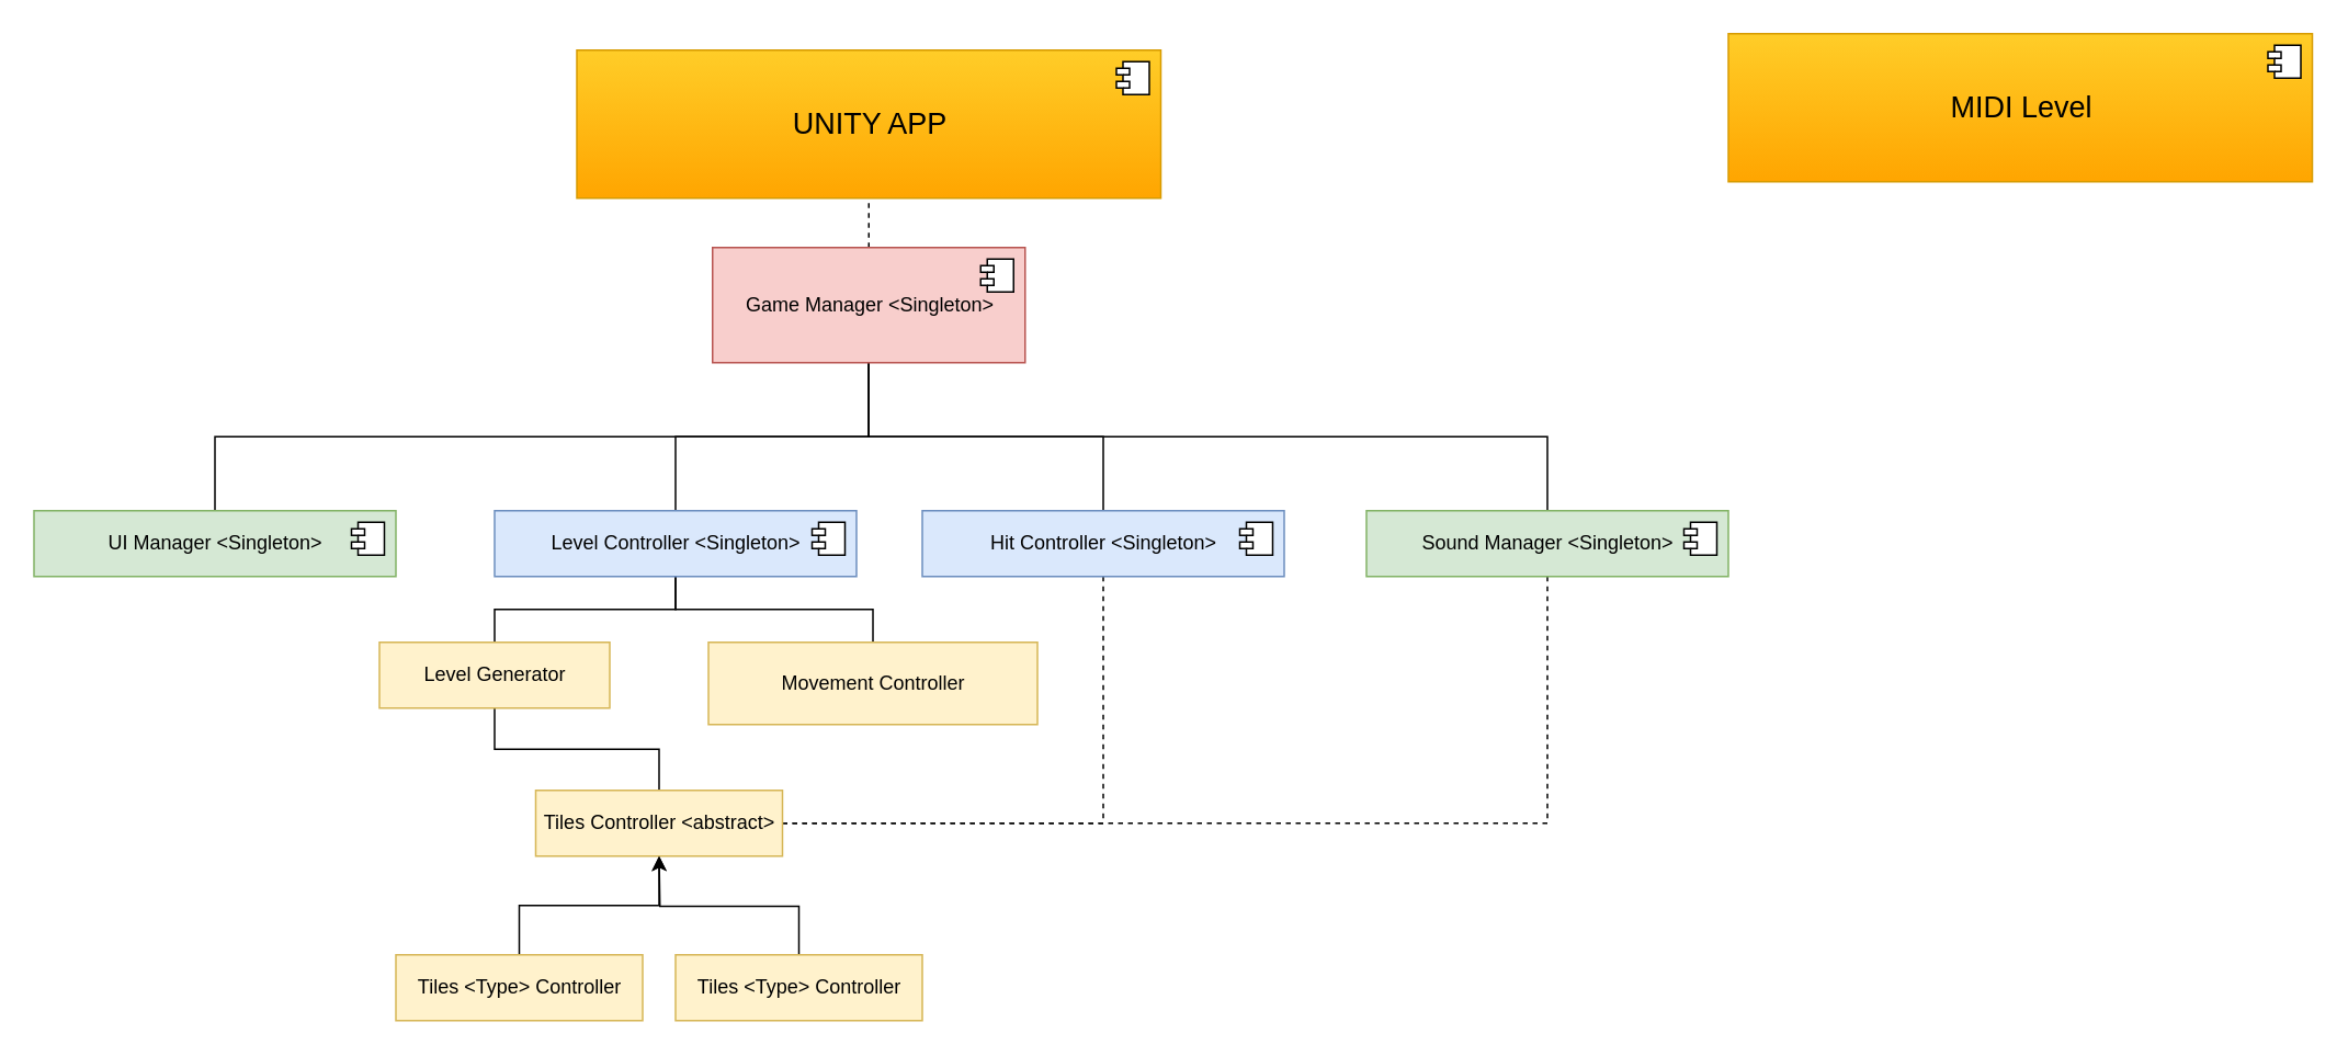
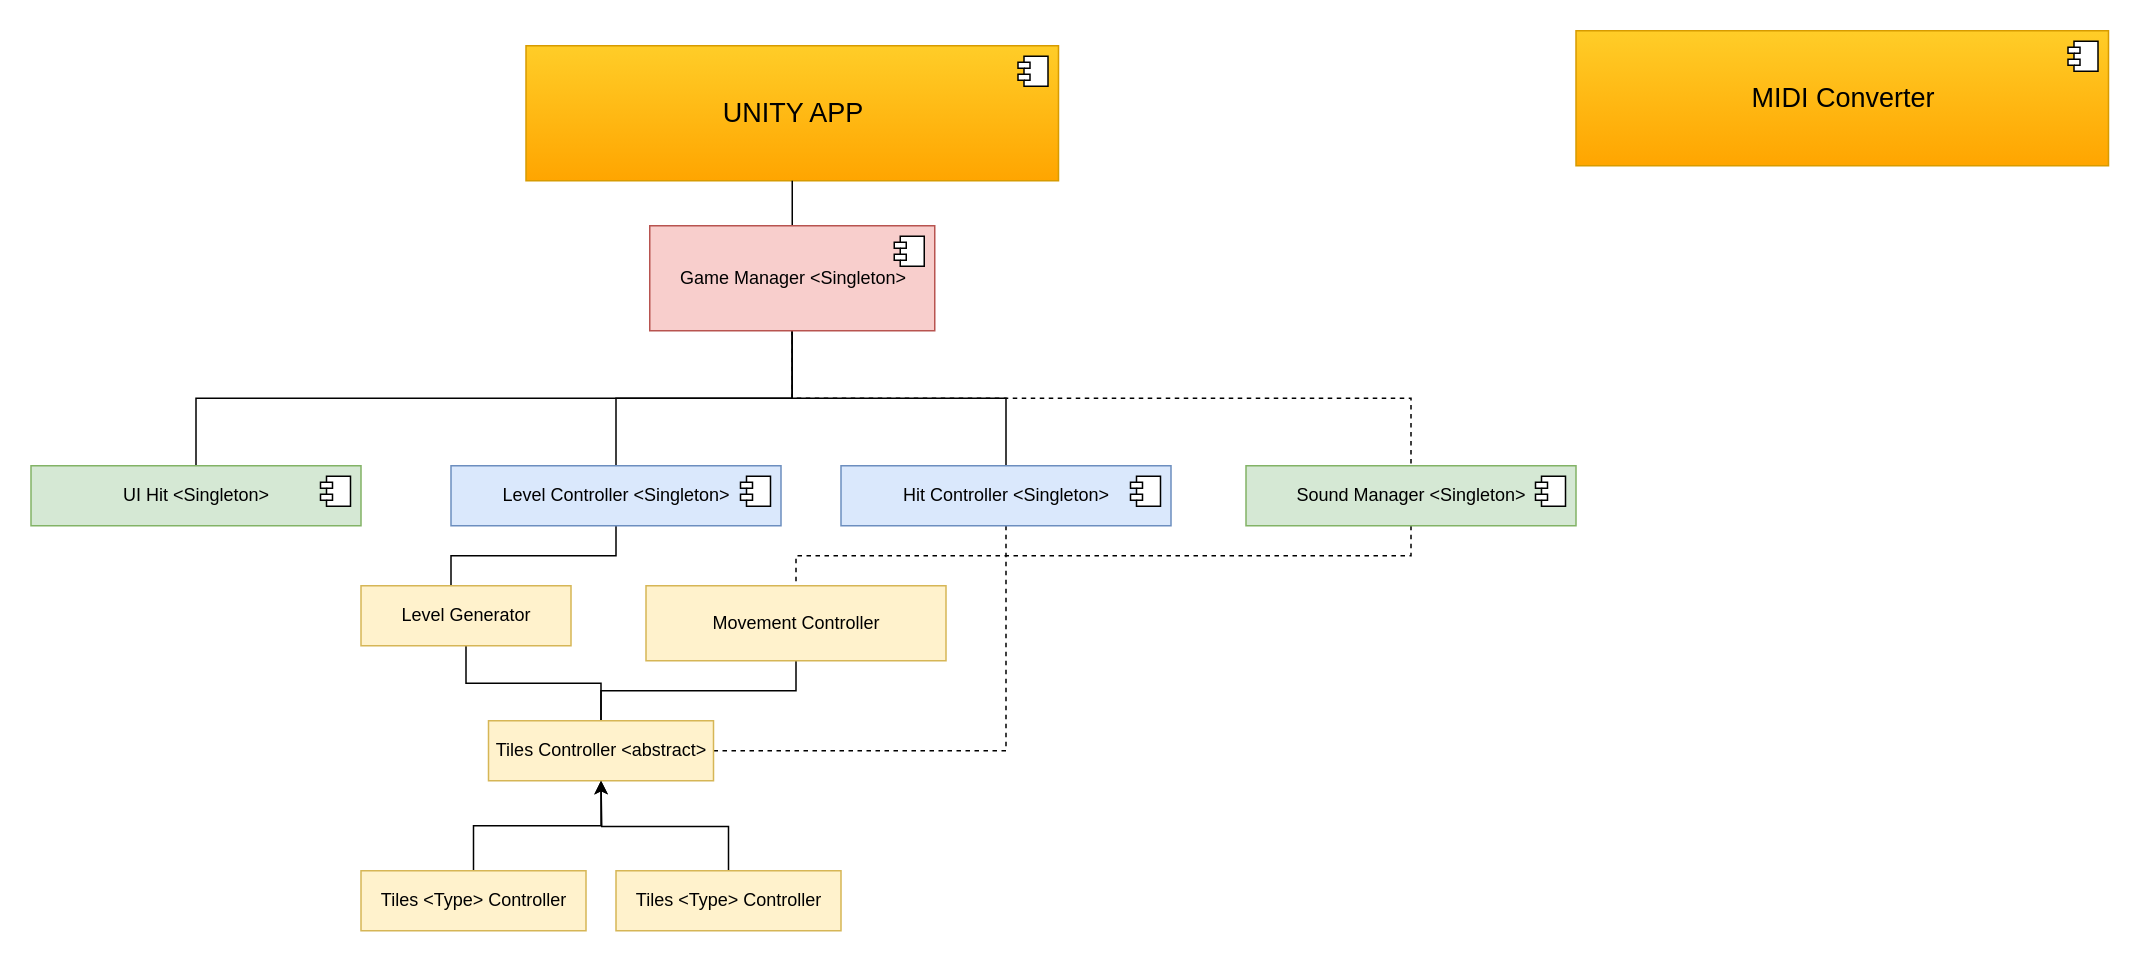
  <mxCell id="0" />
  <mxCell id="1" parent="0" />
  <mxCell id="2" value="&lt;font style=&quot;font-size: 18px&quot;&gt;UNITY APP&lt;/font&gt;" style="html=1;dropTarget=0;fillColor=#ffcd28;strokeColor=#d79b00;gradientColor=#ffa500;" parent="1" vertex="1"><mxGeometry x="350" y="30" width="355" height="90" as="geometry" /></mxCell>
  <mxCell id="3" value="" style="shape=module;jettyWidth=8;jettyHeight=4;" parent="2" vertex="1"><mxGeometry x="1" width="20" height="20" relative="1" as="geometry"><mxPoint x="-27" y="7" as="offset" /></mxGeometry></mxCell>
- <mxCell id="4" style="edgeStyle=orthogonalEdgeStyle;rounded=0;orthogonalLoop=1;jettySize=auto;html=1;exitX=0.5;exitY=0;exitDx=0;exitDy=0;entryX=0.5;entryY=1;entryDx=0;entryDy=0;endArrow=none;endFill=0;strokeColor=#000000;dashed=1;" parent="1" source="9" target="2" edge="1"><mxGeometry relative="1" as="geometry" /></mxCell>
+ <mxCell id="4" style="edgeStyle=orthogonalEdgeStyle;rounded=0;orthogonalLoop=1;jettySize=auto;html=1;exitX=0.5;exitY=0;exitDx=0;exitDy=0;entryX=0.5;entryY=1;entryDx=0;entryDy=0;endArrow=none;endFill=0;strokeColor=#000000;" parent="1" source="9" target="2" edge="1"><mxGeometry relative="1" as="geometry" /></mxCell>
  <mxCell id="5" style="edgeStyle=orthogonalEdgeStyle;rounded=0;orthogonalLoop=1;jettySize=auto;html=1;exitX=0.5;exitY=1;exitDx=0;exitDy=0;endArrow=none;endFill=0;strokeColor=#000000;" parent="1" source="9" target="21" edge="1"><mxGeometry relative="1" as="geometry" /></mxCell>
  <mxCell id="6" style="edgeStyle=orthogonalEdgeStyle;rounded=0;orthogonalLoop=1;jettySize=auto;html=1;exitX=0.5;exitY=1;exitDx=0;exitDy=0;entryX=0.5;entryY=0;entryDx=0;entryDy=0;endArrow=none;endFill=0;strokeColor=#000000;" parent="1" source="9" target="17" edge="1"><mxGeometry relative="1" as="geometry" /></mxCell>
- <mxCell id="7" style="edgeStyle=orthogonalEdgeStyle;rounded=0;orthogonalLoop=1;jettySize=auto;html=1;exitX=0.5;exitY=1;exitDx=0;exitDy=0;endArrow=none;endFill=0;strokeColor=#000000;" parent="1" source="9" target="14" edge="1"><mxGeometry relative="1" as="geometry" /></mxCell>
+ <mxCell id="7" style="edgeStyle=orthogonalEdgeStyle;rounded=0;orthogonalLoop=1;jettySize=auto;html=1;exitX=0.5;exitY=1;exitDx=0;exitDy=0;endArrow=none;endFill=0;strokeColor=#000000;dashed=1;" parent="1" source="9" target="14" edge="1"><mxGeometry relative="1" as="geometry" /></mxCell>
  <mxCell id="8" style="edgeStyle=orthogonalEdgeStyle;rounded=0;orthogonalLoop=1;jettySize=auto;html=1;exitX=0.5;exitY=1;exitDx=0;exitDy=0;endArrow=none;endFill=0;strokeColor=#000000;" parent="1" source="9" target="11" edge="1"><mxGeometry relative="1" as="geometry" /></mxCell>
  <mxCell id="9" value="Game Manager &amp;lt;Singleton&amp;gt;" style="html=1;dropTarget=0;fillColor=#f8cecc;strokeColor=#b85450;" parent="1" vertex="1"><mxGeometry x="432.5" y="150" width="190" height="70" as="geometry" /></mxCell>
  <mxCell id="10" value="" style="shape=module;jettyWidth=8;jettyHeight=4;" parent="9" vertex="1"><mxGeometry x="1" width="20" height="20" relative="1" as="geometry"><mxPoint x="-27" y="7" as="offset" /></mxGeometry></mxCell>
- <mxCell id="11" value="UI Manager &amp;lt;Singleton&amp;gt;" style="html=1;dropTarget=0;fillColor=#d5e8d4;strokeColor=#82b366;" parent="1" vertex="1"><mxGeometry x="20" y="310" width="220" height="40" as="geometry" /></mxCell>
+ <mxCell id="11" value="UI Hit &amp;lt;Singleton&amp;gt;" style="html=1;dropTarget=0;fillColor=#d5e8d4;strokeColor=#82b366;" parent="1" vertex="1"><mxGeometry x="20" y="310" width="220" height="40" as="geometry" /></mxCell>
  <mxCell id="12" value="" style="shape=module;jettyWidth=8;jettyHeight=4;" parent="11" vertex="1"><mxGeometry x="1" width="20" height="20" relative="1" as="geometry"><mxPoint x="-27" y="7" as="offset" /></mxGeometry></mxCell>
- <mxCell id="13" style="edgeStyle=orthogonalEdgeStyle;rounded=0;orthogonalLoop=1;jettySize=auto;html=1;exitX=0.5;exitY=1;exitDx=0;exitDy=0;entryX=1;entryY=0.5;entryDx=0;entryDy=0;dashed=1;endArrow=none;endFill=0;" parent="1" source="14" target="29" edge="1"><mxGeometry relative="1" as="geometry" /></mxCell>
+ <mxCell id="13" style="edgeStyle=orthogonalEdgeStyle;rounded=0;orthogonalLoop=1;jettySize=auto;html=1;exitX=0.5;exitY=1;exitDx=0;exitDy=0;dashed=1;endArrow=none;endFill=0;" parent="1" source="14" target="24" edge="1"><mxGeometry relative="1" as="geometry" /></mxCell>
  <mxCell id="14" value="Sound Manager &amp;lt;Singleton&amp;gt;" style="html=1;dropTarget=0;fillColor=#d5e8d4;strokeColor=#82b366;" parent="1" vertex="1"><mxGeometry x="830" y="310" width="220" height="40" as="geometry" /></mxCell>
  <mxCell id="15" value="" style="shape=module;jettyWidth=8;jettyHeight=4;" parent="14" vertex="1"><mxGeometry x="1" width="20" height="20" relative="1" as="geometry"><mxPoint x="-27" y="7" as="offset" /></mxGeometry></mxCell>
  <mxCell id="16" style="edgeStyle=orthogonalEdgeStyle;rounded=0;orthogonalLoop=1;jettySize=auto;html=1;exitX=0.5;exitY=1;exitDx=0;exitDy=0;endArrow=none;endFill=0;dashed=1;entryX=1;entryY=0.5;entryDx=0;entryDy=0;" parent="1" source="17" target="29" edge="1"><mxGeometry relative="1" as="geometry"><mxPoint x="670" y="500" as="targetPoint" /></mxGeometry></mxCell>
  <mxCell id="17" value="Hit Controller &amp;lt;Singleton&amp;gt;" style="html=1;dropTarget=0;fillColor=#dae8fc;strokeColor=#6c8ebf;" parent="1" vertex="1"><mxGeometry x="560" y="310" width="220" height="40" as="geometry" /></mxCell>
  <mxCell id="18" value="" style="shape=module;jettyWidth=8;jettyHeight=4;" parent="17" vertex="1"><mxGeometry x="1" width="20" height="20" relative="1" as="geometry"><mxPoint x="-27" y="7" as="offset" /></mxGeometry></mxCell>
  <mxCell id="19" style="edgeStyle=orthogonalEdgeStyle;rounded=0;orthogonalLoop=1;jettySize=auto;html=1;exitX=0.5;exitY=1;exitDx=0;exitDy=0;entryX=0.5;entryY=0;entryDx=0;entryDy=0;endArrow=none;endFill=0;strokeColor=#000000;" parent="1" source="21" target="26" edge="1"><mxGeometry relative="1" as="geometry"><Array as="points"><mxPoint x="410" y="370" /><mxPoint x="300" y="370" /></Array></mxGeometry></mxCell>
- <mxCell id="20" style="edgeStyle=orthogonalEdgeStyle;rounded=0;orthogonalLoop=1;jettySize=auto;html=1;exitX=0.5;exitY=1;exitDx=0;exitDy=0;entryX=0.5;entryY=0;entryDx=0;entryDy=0;endArrow=none;endFill=0;strokeColor=#000000;" parent="1" source="21" target="24" edge="1"><mxGeometry relative="1" as="geometry" /></mxCell>
  <mxCell id="21" value="Level Controller &amp;lt;Singleton&amp;gt;" style="html=1;dropTarget=0;fillColor=#dae8fc;strokeColor=#6c8ebf;" parent="1" vertex="1"><mxGeometry x="300" y="310" width="220" height="40" as="geometry" /></mxCell>
  <mxCell id="22" value="" style="shape=module;jettyWidth=8;jettyHeight=4;" parent="21" vertex="1"><mxGeometry x="1" width="20" height="20" relative="1" as="geometry"><mxPoint x="-27" y="7" as="offset" /></mxGeometry></mxCell>
+ <mxCell id="23" style="edgeStyle=orthogonalEdgeStyle;rounded=0;orthogonalLoop=1;jettySize=auto;html=1;exitX=0.5;exitY=1;exitDx=0;exitDy=0;endArrow=none;endFill=0;strokeColor=#000000;" parent="1" source="24" target="29" edge="1"><mxGeometry relative="1" as="geometry" /></mxCell>
  <mxCell id="24" value="Movement Controller" style="html=1;dropTarget=0;fillColor=#fff2cc;strokeColor=#d6b656;" parent="1" vertex="1"><mxGeometry x="430" y="390" width="200" height="50" as="geometry" /></mxCell>
  <mxCell id="25" style="edgeStyle=orthogonalEdgeStyle;rounded=0;orthogonalLoop=1;jettySize=auto;html=1;exitX=0.5;exitY=1;exitDx=0;exitDy=0;endArrow=none;endFill=0;strokeColor=#000000;" parent="1" source="26" target="29" edge="1"><mxGeometry relative="1" as="geometry" /></mxCell>
- <mxCell id="26" value="Level Generator" style="html=1;dropTarget=0;fillColor=#fff2cc;strokeColor=#d6b656;" parent="1" vertex="1"><mxGeometry x="230" y="390" width="140" height="40" as="geometry" /></mxCell>
+ <mxCell id="26" value="Level Generator" style="html=1;dropTarget=0;fillColor=#fff2cc;strokeColor=#d6b656;" parent="1" vertex="1"><mxGeometry x="240" y="390" width="140" height="40" as="geometry" /></mxCell>
  <mxCell id="27" style="edgeStyle=orthogonalEdgeStyle;rounded=0;orthogonalLoop=1;jettySize=auto;html=1;exitX=0.5;exitY=0;exitDx=0;exitDy=0;entryX=0.5;entryY=1;entryDx=0;entryDy=0;endArrow=classic;endFill=1;strokeColor=#000000;" parent="1" source="28" target="29" edge="1"><mxGeometry relative="1" as="geometry" /></mxCell>
  <mxCell id="28" value="Tiles &amp;lt;Type&amp;gt; Controller" style="html=1;dropTarget=0;fillColor=#fff2cc;strokeColor=#d6b656;" parent="1" vertex="1"><mxGeometry x="240" y="580" width="150" height="40" as="geometry" /></mxCell>
  <mxCell id="29" value="Tiles Controller &amp;lt;abstract&amp;gt;" style="html=1;dropTarget=0;fillColor=#fff2cc;strokeColor=#d6b656;" parent="1" vertex="1"><mxGeometry x="325" y="480" width="150" height="40" as="geometry" /></mxCell>
  <mxCell id="30" style="edgeStyle=orthogonalEdgeStyle;rounded=0;orthogonalLoop=1;jettySize=auto;html=1;exitX=0.5;exitY=0;exitDx=0;exitDy=0;endArrow=classic;endFill=1;strokeColor=#000000;" parent="1" source="31" edge="1"><mxGeometry relative="1" as="geometry"><mxPoint x="400" y="520" as="targetPoint" /></mxGeometry></mxCell>
  <mxCell id="31" value="Tiles &amp;lt;Type&amp;gt; Controller" style="html=1;dropTarget=0;fillColor=#fff2cc;strokeColor=#d6b656;" parent="1" vertex="1"><mxGeometry x="410" y="580" width="150" height="40" as="geometry" /></mxCell>
- <mxCell id="32" value="&lt;span style=&quot;font-size: 18px&quot;&gt;MIDI Level&lt;/span&gt;" style="html=1;dropTarget=0;fillColor=#ffcd28;strokeColor=#d79b00;gradientColor=#ffa500;" parent="1" vertex="1"><mxGeometry x="1050" y="20" width="355" height="90" as="geometry" /></mxCell>
+ <mxCell id="32" value="&lt;span style=&quot;font-size: 18px&quot;&gt;MIDI Converter&lt;/span&gt;" style="html=1;dropTarget=0;fillColor=#ffcd28;strokeColor=#d79b00;gradientColor=#ffa500;" parent="1" vertex="1"><mxGeometry x="1050" y="20" width="355" height="90" as="geometry" /></mxCell>
  <mxCell id="33" value="" style="shape=module;jettyWidth=8;jettyHeight=4;" parent="32" vertex="1"><mxGeometry x="1" width="20" height="20" relative="1" as="geometry"><mxPoint x="-27" y="7" as="offset" /></mxGeometry></mxCell>
